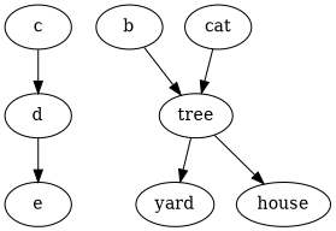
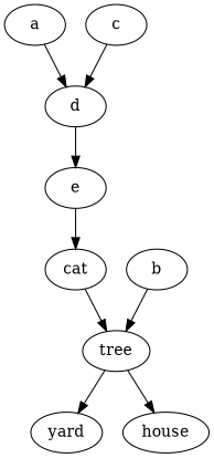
  digraph {
+   a
    d
    b
    tree
    e
    yard
    house
    cat
    c
+   a -> d
    d -> e
    b -> tree
    tree -> yard
    tree -> house
+   e -> cat
    cat -> tree
    c -> d
  }
